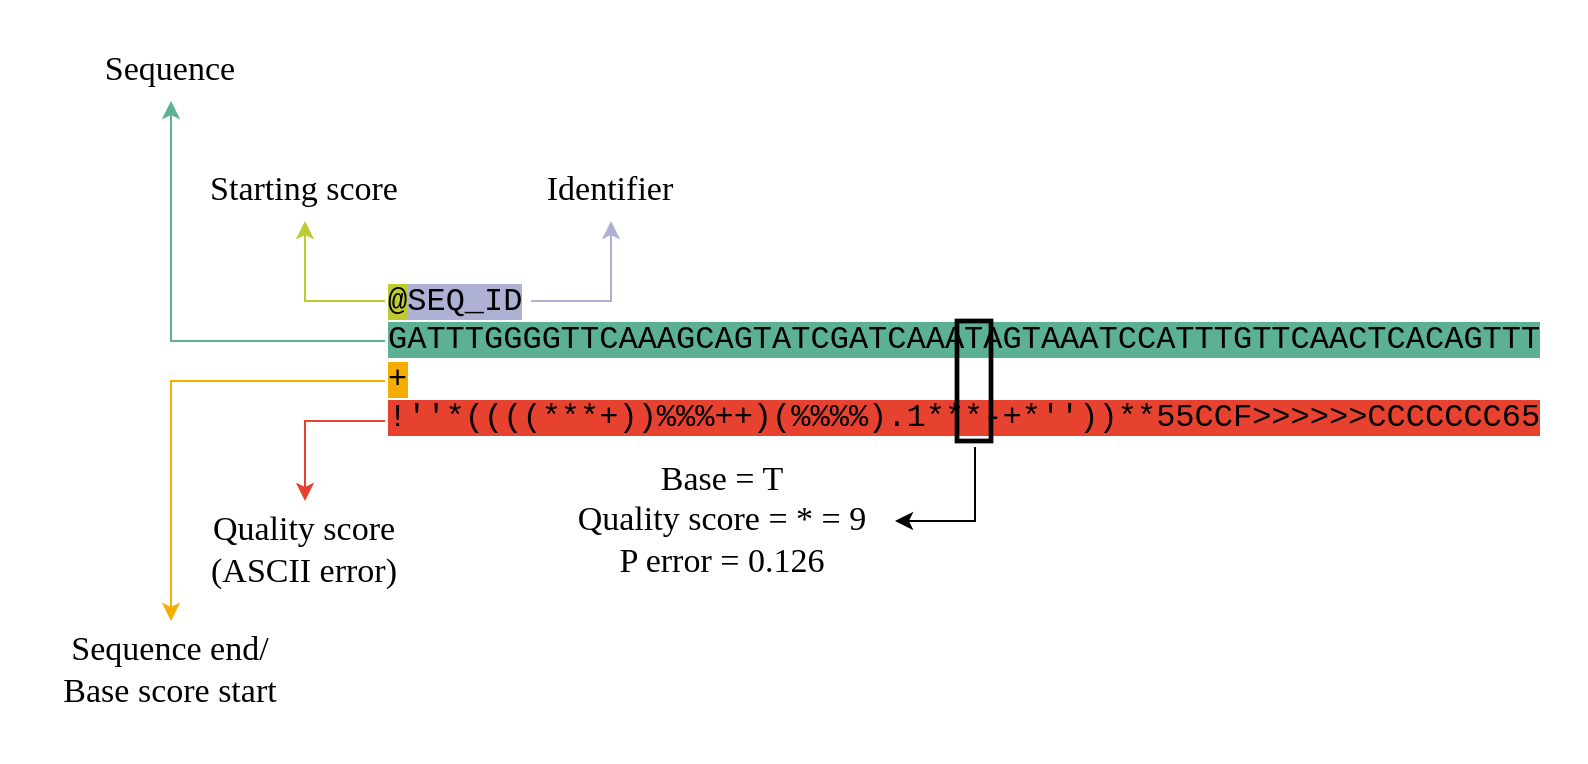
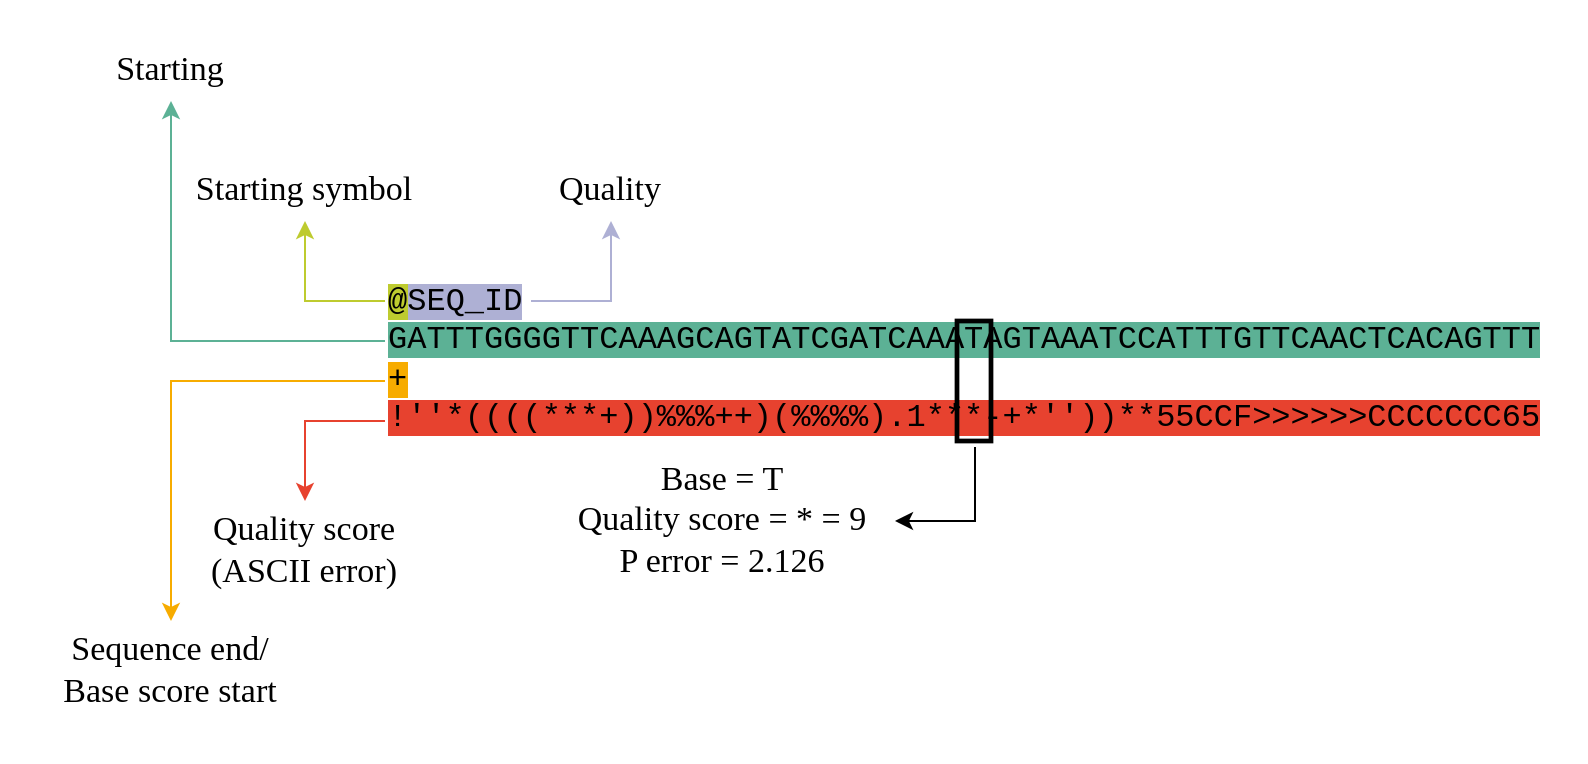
  <mxCell id="0" />
  <mxCell id="1" parent="0" />
  <mxCell id="2" value="&lt;font style=&quot;font-size: 16px;&quot; face=&quot;Courier New&quot;&gt;&lt;span style=&quot;background-color: rgb(190, 203, 47);&quot;&gt;@&lt;/span&gt;&lt;span style=&quot;background-color: rgb(174, 176, 212);&quot;&gt;SEQ_ID&lt;/span&gt;&lt;br&gt;&lt;span style=&quot;background-color: rgb(92, 177, 149);&quot;&gt;GATTTGGGGTTCAAAGCAGTATCGATCAAATAGTAAATCCATTTGTTCAACTCACAGTTT&lt;/span&gt;&lt;br&gt;&lt;span style=&quot;background-color: rgb(247, 172, 0);&quot;&gt;+&lt;/span&gt;&lt;br&gt;&lt;span style=&quot;background-color: rgb(231, 66, 47);&quot;&gt;!''*((((***+))%%%++)(%%%%).1***-+*''))**55CCF&amp;gt;&amp;gt;&amp;gt;&amp;gt;&amp;gt;&amp;gt;CCCCCCC65&lt;/span&gt;&lt;/font&gt;" style="rounded=0;fillColor=none;strokeColor=none;fontColor=default;labelBackgroundColor=none;whiteSpace=wrap;html=1;align=left;" vertex="1" parent="1"><mxGeometry x="192" y="140" width="580" height="80" as="geometry" /></mxCell>
  <mxCell id="3" value="" style="endArrow=classic;html=1;rounded=0;exitX=-0.004;exitY=0.128;exitDx=0;exitDy=0;exitPerimeter=0;edgeStyle=orthogonalEdgeStyle;strokeColor=#f7ac00;" edge="1" parent="1"><mxGeometry width="50" height="50" relative="1" as="geometry"><mxPoint x="192" y="190" as="sourcePoint" /><mxPoint x="85" y="310" as="targetPoint" /><Array as="points"><mxPoint x="85" y="190" /><mxPoint x="85" y="230" /></Array></mxGeometry></mxCell>
  <mxCell id="4" value="" style="endArrow=classic;html=1;rounded=0;exitX=-0.004;exitY=0.128;exitDx=0;exitDy=0;exitPerimeter=0;edgeStyle=orthogonalEdgeStyle;strokeColor=#e7422f;" edge="1" parent="1"><mxGeometry width="50" height="50" relative="1" as="geometry"><mxPoint x="192" y="210" as="sourcePoint" /><mxPoint x="152" y="250" as="targetPoint" /><Array as="points"><mxPoint x="152" y="210" /><mxPoint x="152" y="250" /></Array></mxGeometry></mxCell>
  <mxCell id="5" value="" style="endArrow=classic;html=1;rounded=0;exitX=-0.004;exitY=0.128;exitDx=0;exitDy=0;exitPerimeter=0;edgeStyle=orthogonalEdgeStyle;strokeColor=#5cb195;" edge="1" parent="1"><mxGeometry width="50" height="50" relative="1" as="geometry"><mxPoint x="192" y="170" as="sourcePoint" /><mxPoint x="85" y="50" as="targetPoint" /><Array as="points"><mxPoint x="85" y="170" /></Array></mxGeometry></mxCell>
  <mxCell id="6" value="" style="endArrow=classic;html=1;rounded=0;exitX=-0.004;exitY=0.128;exitDx=0;exitDy=0;exitPerimeter=0;edgeStyle=orthogonalEdgeStyle;strokeColor=#becb2f;" edge="1" parent="1"><mxGeometry width="50" height="50" relative="1" as="geometry"><mxPoint x="192" y="150" as="sourcePoint" /><mxPoint x="152" y="110" as="targetPoint" /><Array as="points"><mxPoint x="152" y="150" /><mxPoint x="152" y="110" /></Array></mxGeometry></mxCell>
- <mxCell id="7" value="Sequence" style="rounded=0;whiteSpace=wrap;html=1;fillColor=none;strokeColor=none;fontFamily=Computer Modern;fontSize=17;" vertex="1" parent="1"><mxGeometry x="25" y="20" width="120" height="30" as="geometry" /></mxCell>
- <mxCell id="8" value="Starting score" style="rounded=0;whiteSpace=wrap;html=1;fillColor=none;strokeColor=none;fontFamily=Computer Modern;fontSize=17;" vertex="1" parent="1"><mxGeometry x="92" y="80" width="120" height="30" as="geometry" /></mxCell>
+ <mxCell id="7" value="Starting" style="rounded=0;whiteSpace=wrap;html=1;fillColor=none;strokeColor=none;fontFamily=Computer Modern;fontSize=17;" vertex="1" parent="1"><mxGeometry x="25" y="20" width="120" height="30" as="geometry" /></mxCell>
+ <mxCell id="8" value="Starting symbol" style="rounded=0;whiteSpace=wrap;html=1;fillColor=none;strokeColor=none;fontFamily=Computer Modern;fontSize=17;" vertex="1" parent="1"><mxGeometry x="92" y="80" width="120" height="30" as="geometry" /></mxCell>
  <mxCell id="9" value="" style="endArrow=classic;html=1;rounded=0;edgeStyle=orthogonalEdgeStyle;strokeColor=#aeb0d4;" edge="1" parent="1"><mxGeometry width="50" height="50" relative="1" as="geometry"><mxPoint x="265" y="150" as="sourcePoint" /><mxPoint x="305" y="110" as="targetPoint" /><Array as="points"><mxPoint x="265" y="150.03" /><mxPoint x="305" y="150.03" /></Array></mxGeometry></mxCell>
- <mxCell id="10" value="Identifier" style="rounded=0;whiteSpace=wrap;html=1;fillColor=none;strokeColor=none;fontFamily=Computer Modern;fontSize=17;" vertex="1" parent="1"><mxGeometry x="245" y="80" width="120" height="30" as="geometry" /></mxCell>
+ <mxCell id="10" value="Quality" style="rounded=0;whiteSpace=wrap;html=1;fillColor=none;strokeColor=none;fontFamily=Computer Modern;fontSize=17;" vertex="1" parent="1"><mxGeometry x="245" y="80" width="120" height="30" as="geometry" /></mxCell>
  <mxCell id="11" value="Sequence end/ Base score start" style="rounded=0;whiteSpace=wrap;html=1;fillColor=none;strokeColor=none;fontFamily=Computer Modern;fontSize=17;" vertex="1" parent="1"><mxGeometry x="20" y="310" width="130" height="50" as="geometry" /></mxCell>
  <mxCell id="12" value="Quality score&lt;div&gt;(ASCII error)&lt;/div&gt;" style="rounded=0;whiteSpace=wrap;html=1;fillColor=none;strokeColor=none;fontFamily=Computer Modern;fontSize=17;" vertex="1" parent="1"><mxGeometry x="92" y="250" width="120" height="50" as="geometry" /></mxCell>
  <mxCell id="13" value="" style="rounded=0;whiteSpace=wrap;html=1;fillColor=none;strokeWidth=2.362;" vertex="1" parent="1"><mxGeometry x="478" y="160" width="17" height="60" as="geometry" /></mxCell>
  <mxCell id="14" value="" style="endArrow=classic;html=1;rounded=0;edgeStyle=orthogonalEdgeStyle;strokeColor=#000000;" edge="1" parent="1"><mxGeometry width="50" height="50" relative="1" as="geometry"><mxPoint x="487" y="223" as="sourcePoint" /><mxPoint x="447" y="260" as="targetPoint" /><Array as="points"><mxPoint x="487" y="260" /><mxPoint x="447" y="260" /></Array></mxGeometry></mxCell>
- <mxCell id="15" value="Base = T&lt;div&gt;Quality score = * = 9&lt;/div&gt;&lt;div&gt;P error = 0.126&lt;/div&gt;" style="rounded=0;whiteSpace=wrap;html=1;fillColor=none;strokeColor=none;fontFamily=Computer Modern;fontSize=17;" vertex="1" parent="1"><mxGeometry x="280" y="230" width="162" height="60" as="geometry" /></mxCell>
+ <mxCell id="15" value="Base = T&lt;div&gt;Quality score = * = 9&lt;/div&gt;&lt;div&gt;P error = 2.126&lt;/div&gt;" style="rounded=0;whiteSpace=wrap;html=1;fillColor=none;strokeColor=none;fontFamily=Computer Modern;fontSize=17;" vertex="1" parent="1"><mxGeometry x="280" y="230" width="162" height="60" as="geometry" /></mxCell>
